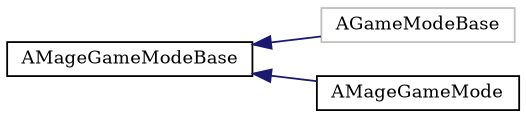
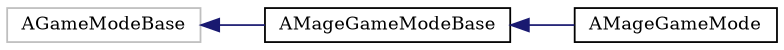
  digraph {
    fontname="DejaVu Serif"
    rankdir=LR
    node [color=black fillcolor=white fontname="DejaVu Serif" fontsize=10 shape=record style=filled]
    edge [color=midnightblue dir=back fontname="DejaVu Serif" fontsize=10 labelfontname=Helvetica labelfontsize=10 style=solid]
    n1 [color=grey75 height=0.2 label=AGameModeBase width=0.4]
    n2 [height=0.2 label=AMageGameModeBase width=0.4]
    n3 [height=0.2 label=AMageGameMode width=0.4]
-   n2 -> n1
+   n1 -> n2
    n2 -> n3
  }
